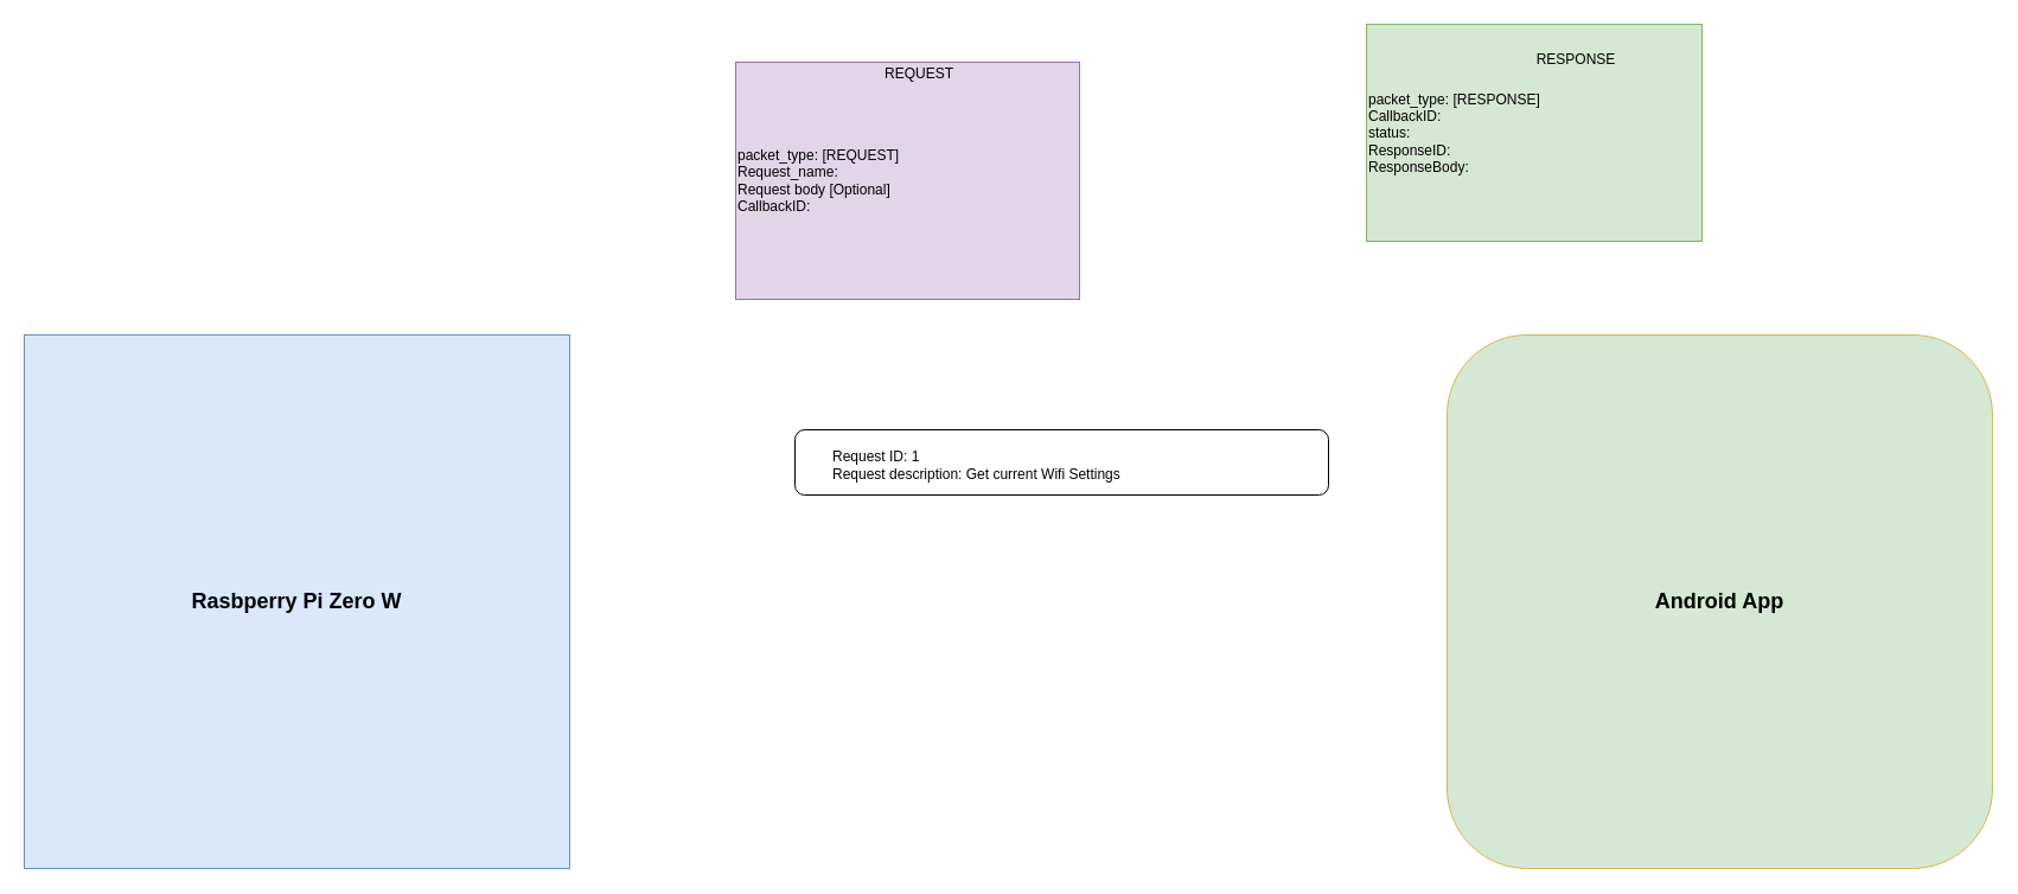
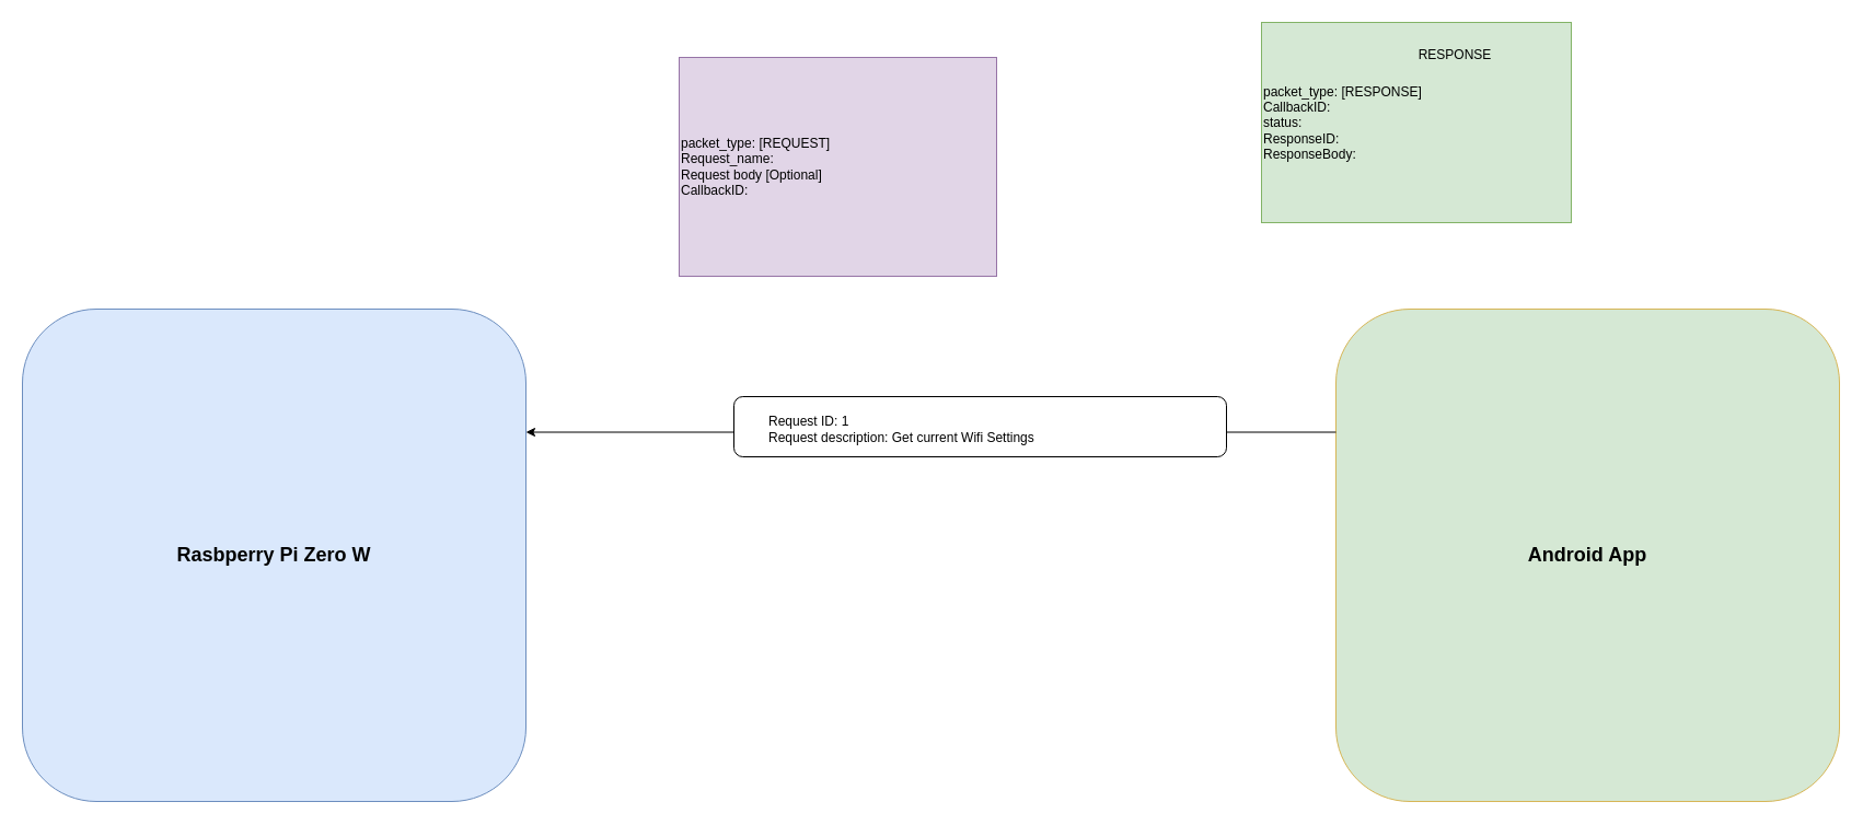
  <mxCell id="0" />
  <mxCell id="1" parent="0" />
- <mxCell id="2" value="&lt;font style=&quot;font-size: 18px&quot;&gt;&lt;b&gt;Rasbperry Pi Zero W&lt;/b&gt;&lt;/font&gt;" style="whiteSpace=wrap;html=1;fillColor=#dae8fc;strokeColor=#6c8ebf;rounded=0;" vertex="1" parent="1"><mxGeometry x="20" y="282" width="460" height="450" as="geometry" /></mxCell>
+ <mxCell id="2" value="&lt;font style=&quot;font-size: 18px&quot;&gt;&lt;b&gt;Rasbperry Pi Zero W&lt;/b&gt;&lt;/font&gt;" style="rounded=1;whiteSpace=wrap;html=1;fillColor=#dae8fc;strokeColor=#6c8ebf;" vertex="1" parent="1"><mxGeometry x="20" y="282" width="460" height="450" as="geometry" /></mxCell>
  <mxCell id="3" value="&lt;font style=&quot;font-size: 18px&quot;&gt;&lt;b&gt;Android App&lt;/b&gt;&lt;/font&gt;" style="rounded=1;whiteSpace=wrap;html=1;fillColor=#d5e8d4;strokeColor=#d6b656;" vertex="1" parent="1"><mxGeometry x="1220" y="282" width="460" height="450" as="geometry" /></mxCell>
+ <mxCell id="4" value="" style="endArrow=classic;html=1;exitX=0;exitY=0.25;exitDx=0;exitDy=0;entryX=1;entryY=0.25;entryDx=0;entryDy=0;" edge="1" parent="1" source="3" target="2"><mxGeometry width="50" height="50" relative="1" as="geometry"><mxPoint x="1030" y="612" as="sourcePoint" /><mxPoint x="1080" y="562" as="targetPoint" /></mxGeometry></mxCell>
  <mxCell id="5" value="" style="group" vertex="1" connectable="0" parent="1"><mxGeometry x="670" y="362" width="450" height="55" as="geometry" /></mxCell>
  <mxCell id="6" value="" style="rounded=1;whiteSpace=wrap;html=1;" vertex="1" parent="5"><mxGeometry width="450" height="55" as="geometry" /></mxCell>
  <mxCell id="7" value="Request ID: 1&lt;br&gt;&lt;div&gt;&lt;span&gt;Request description: Get current Wifi Settings&lt;/span&gt;&lt;/div&gt;" style="text;html=1;strokeColor=none;fillColor=none;align=left;verticalAlign=middle;whiteSpace=wrap;rounded=0;" vertex="1" parent="5"><mxGeometry x="30" y="10" width="360" height="40" as="geometry" /></mxCell>
  <mxCell id="8" value="" style="group" vertex="1" connectable="0" parent="1"><mxGeometry x="620" y="52" width="290" height="200" as="geometry" /></mxCell>
  <mxCell id="9" value="packet_type: [REQUEST]&lt;br&gt;Request_name:&lt;br&gt;Request body [Optional]&lt;br&gt;CallbackID:" style="rounded=0;whiteSpace=wrap;html=1;align=left;fillColor=#e1d5e7;strokeColor=#9673a6;" vertex="1" parent="8"><mxGeometry width="290" height="200" as="geometry" /></mxCell>
- <mxCell id="10" value="REQUEST" style="text;html=1;strokeColor=none;fillColor=none;align=center;verticalAlign=middle;whiteSpace=wrap;rounded=0;" vertex="1" parent="8"><mxGeometry x="100" width="110" height="20" as="geometry" /></mxCell>
  <mxCell id="11" value="" style="group" vertex="1" connectable="0" parent="1"><mxGeometry x="1152" y="20" width="283" height="183" as="geometry" /></mxCell>
  <mxCell id="12" value="packet_type: [RESPONSE]&lt;br&gt;CallbackID:&lt;br&gt;status:&amp;nbsp;&lt;br&gt;ResponseID:&lt;br&gt;ResponseBody:" style="rounded=0;whiteSpace=wrap;html=1;fillColor=#d5e8d4;strokeColor=#82b366;align=left;" vertex="1" parent="11"><mxGeometry width="283" height="183" as="geometry" /></mxCell>
  <mxCell id="13" value="RESPONSE" style="text;html=1;strokeColor=none;fillColor=none;align=center;verticalAlign=middle;whiteSpace=wrap;rounded=0;" vertex="1" parent="11"><mxGeometry x="121.5" y="20" width="110" height="20" as="geometry" /></mxCell>
  <mxCell id="14" style="edgeStyle=orthogonalEdgeStyle;rounded=0;orthogonalLoop=1;jettySize=auto;html=1;exitX=0.5;exitY=1;exitDx=0;exitDy=0;" edge="1" parent="11" source="13" target="13"><mxGeometry relative="1" as="geometry" /></mxCell>
